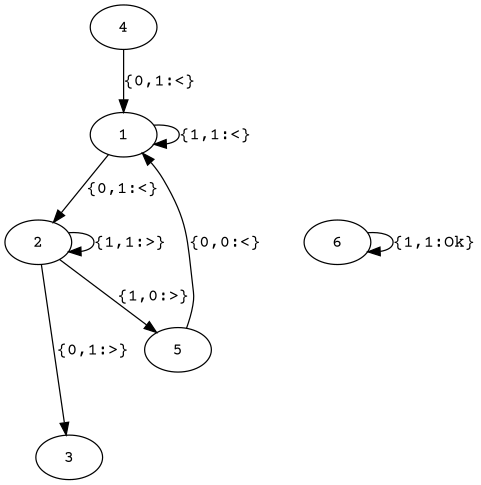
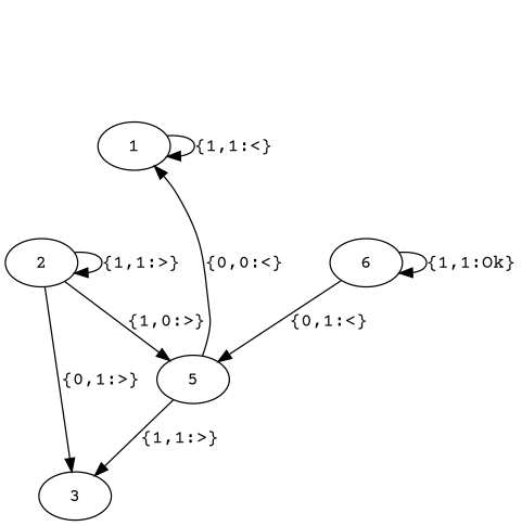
  digraph {
    fontname="Courier Prime"
    node [fontname="Courier Prime"]
    edge [fontname="Courier Prime"]
    n1 [label=1]
    n2 [label=2]
    n3 [label=3]
    n4 [label=5]
-   n5 [label=4]
    n6 [label=6]
    n1 -> n1 [label="{1,1:<}"]
-   n1 -> n2 [label="{0,1:<}"]
    n2 -> n2 [label="{1,1:>}"]
    n2 -> n3 [label="{0,1:>}"]
    n2 -> n4 [label="{1,0:>}"]
    n4 -> n1 [label="{0,0:<}"]
-   n5 -> n1 [label="{0,1:<}"]
+   n4 -> n3 [label="{1,1:>}"]
+   n6 -> n4 [label="{0,1:<}"]
    n6 -> n6 [label="{1,1:Ok}"]
  }
